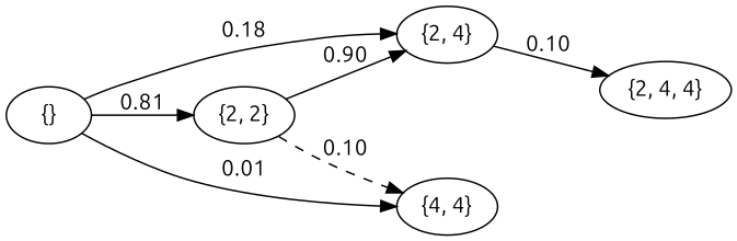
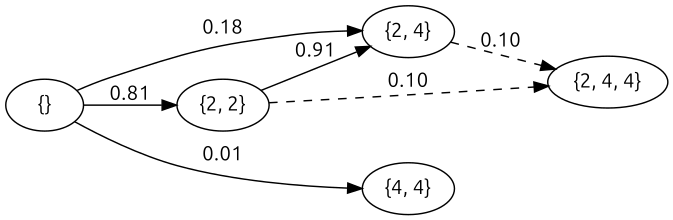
  digraph {
    fontname=Ubuntu
    rankdir=LR
    node [fontname=Ubuntu]
    edge [fontname=Ubuntu]
    n1 [label="{}"]
    n2 [label="{2, 2}"]
    n3 [label="{2, 4}"]
    n4 [label="{4, 4}"]
    n5 [label="{2, 4, 4}"]
    n1 -> n2 [label=0.81]
    n1 -> n3 [label=0.18]
    n1 -> n4 [label=0.01]
-   n2 -> n3 [label=0.90]
-   n2 -> n4 [label=0.10 style=dashed]
-   n3 -> n5 [label=0.10 style=solid]
+   n2 -> n3 [label=0.91]
+   n2 -> n5 [label=0.10 style=dashed]
+   n3 -> n5 [label=0.10 style=dashed]
  }
